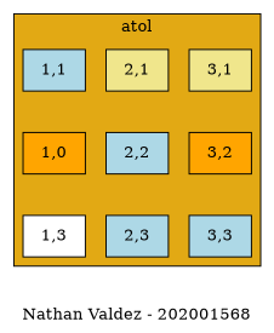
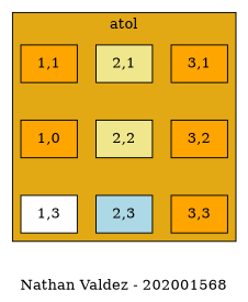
  digraph {
    label="Nathan Valdez - 202001568"
    node [fillcolor=lightblue group=1 shape=box style=filled]
    edge [dir=none style=invisible]
-   n1 [label="1,1"]
+   n1 [fillcolor=orange label="1,1"]
    n2 [fillcolor=khaki group=2 label="2,1"]
-   n3 [fillcolor=khaki group=3 label="3,1"]
+   n3 [fillcolor=orange group=3 label="3,1"]
    n4 [fillcolor=orange label="1,0"]
-   n5 [group=2 label="2,2"]
+   n5 [fillcolor=khaki group=2 label="2,2"]
    n6 [fillcolor=orange group=3 label="3,2"]
    n7 [fillcolor=white label="1,3"]
    n8 [group=2 label="2,3"]
-   n9 [group=3 label="3,3"]
+   n9 [fillcolor=orange group=3 label="3,3"]
    subgraph cluster_1 {
      bgcolor="#E2A914"
      label=atol
      subgraph sub_2 {
        bgcolor="#E2A914"
        label=atol
        rank=same
        n1
        n2
      }
      subgraph sub_3 {
        bgcolor="#E2A914"
        label=atol
        rank=same
        n2
        n3
      }
      subgraph sub_4 {
        bgcolor="#E2A914"
        label=atol
        rank=same
        n4
        n5
      }
      subgraph sub_5 {
        bgcolor="#E2A914"
        label=atol
        rank=same
        n5
        n6
      }
      subgraph sub_6 {
        bgcolor="#E2A914"
        label=atol
        rank=same
        n7
        n8
      }
      subgraph sub_7 {
        bgcolor="#E2A914"
        label=atol
        rank=same
        n8
        n9
      }
    }
    n1 -> n2
    n1 -> n4
    n2 -> n3
    n2 -> n5
    n3 -> n6
    n4 -> n5
    n4 -> n7
    n5 -> n6
    n5 -> n8
    n6 -> n9
    n7 -> n8
    n8 -> n9
  }
